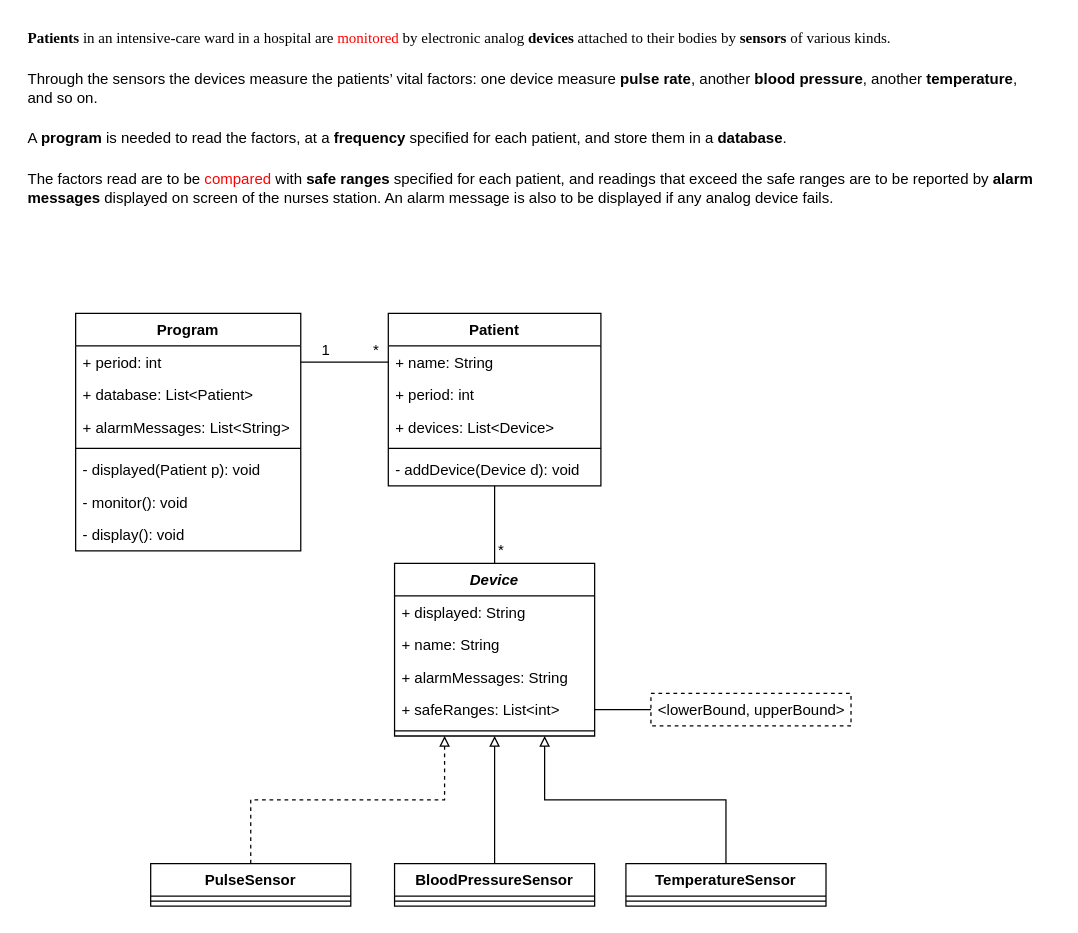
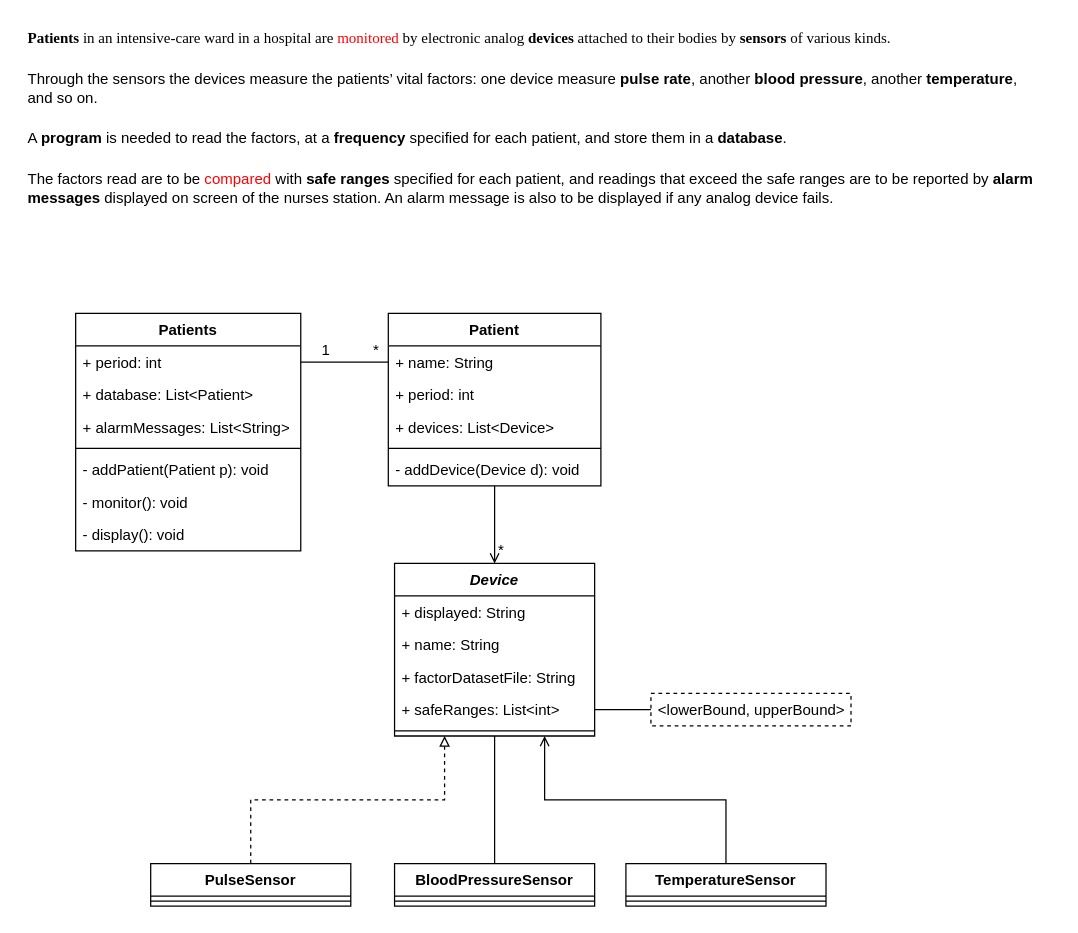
  <mxCell id="0" />
  <mxCell id="1" parent="0" />
  <mxCell id="2" value="&lt;span style=&quot;font-family: &amp;quot;trebuchet ms&amp;quot;; text-indent: -0.38in;&quot;&gt;&lt;b&gt;Patients &lt;/b&gt;&lt;/span&gt;&lt;span style=&quot;font-family: &amp;quot;trebuchet ms&amp;quot;; text-indent: -0.38in;&quot;&gt;in an intensive-care ward in a hospital are &lt;font color=&quot;#ff0000&quot;&gt;monitored&lt;/font&gt; by electronic analog&amp;nbsp;&lt;/span&gt;&lt;span style=&quot;font-family: &amp;quot;trebuchet ms&amp;quot;; text-indent: -0.38in;&quot;&gt;&lt;b&gt;devices&lt;/b&gt; attached to their bodies by &lt;b&gt;sensors&lt;/b&gt; of various kinds.&lt;/span&gt;&lt;span style=&quot;font-family: &amp;quot;trebuchet ms&amp;quot;; text-indent: -0.38in;&quot;&gt;&lt;br&gt;&lt;/span&gt;" style="text;html=1;align=left;verticalAlign=middle;resizable=0;points=[];autosize=1;strokeColor=none;fillColor=none;" vertex="1" parent="1"><mxGeometry x="20" y="20" width="800" height="20" as="geometry" /></mxCell>
- <mxCell id="3" style="edgeStyle=orthogonalEdgeStyle;rounded=0;orthogonalLoop=1;jettySize=auto;html=1;exitX=0.5;exitY=1;exitDx=0;exitDy=0;entryX=0.5;entryY=0;entryDx=0;entryDy=0;fontSize=12;fontColor=#000000;endArrow=none;endFill=0;" edge="1" parent="1" source="4" target="13"><mxGeometry relative="1" as="geometry" /></mxCell>
+ <mxCell id="3" style="edgeStyle=orthogonalEdgeStyle;rounded=0;orthogonalLoop=1;jettySize=auto;html=1;exitX=0.5;exitY=1;exitDx=0;exitDy=0;entryX=0.5;entryY=0;entryDx=0;entryDy=0;fontSize=12;fontColor=#000000;endArrow=open;endFill=0;" edge="1" parent="1" source="4" target="13"><mxGeometry relative="1" as="geometry" /></mxCell>
  <mxCell id="4" value="Patient" style="swimlane;fontStyle=1;align=center;verticalAlign=top;childLayout=stackLayout;horizontal=1;startSize=26;horizontalStack=0;resizeParent=1;resizeParentMax=0;resizeLast=0;collapsible=1;marginBottom=0;fontSize=12;fontColor=#000000;" vertex="1" parent="1"><mxGeometry x="310" y="250" width="170" height="138" as="geometry" /></mxCell>
  <mxCell id="5" value="+ name: String" style="text;strokeColor=none;fillColor=none;align=left;verticalAlign=top;spacingLeft=4;spacingRight=4;overflow=hidden;rotatable=0;points=[[0,0.5],[1,0.5]];portConstraint=eastwest;fontSize=12;fontColor=#000000;" vertex="1" parent="4"><mxGeometry y="26" width="170" height="26" as="geometry" /></mxCell>
  <mxCell id="6" value="+ period: int" style="text;strokeColor=none;fillColor=none;align=left;verticalAlign=top;spacingLeft=4;spacingRight=4;overflow=hidden;rotatable=0;points=[[0,0.5],[1,0.5]];portConstraint=eastwest;fontSize=12;fontColor=#000000;" vertex="1" parent="4"><mxGeometry y="52" width="170" height="26" as="geometry" /></mxCell>
  <mxCell id="7" value="+ devices: List&lt;Device&gt;" style="text;strokeColor=none;fillColor=none;align=left;verticalAlign=top;spacingLeft=4;spacingRight=4;overflow=hidden;rotatable=0;points=[[0,0.5],[1,0.5]];portConstraint=eastwest;fontSize=12;fontColor=#000000;" vertex="1" parent="4"><mxGeometry y="78" width="170" height="26" as="geometry" /></mxCell>
  <mxCell id="8" value="" style="line;strokeWidth=1;fillColor=none;align=left;verticalAlign=middle;spacingTop=-1;spacingLeft=3;spacingRight=3;rotatable=0;labelPosition=right;points=[];portConstraint=eastwest;fontSize=12;fontColor=#000000;" vertex="1" parent="4"><mxGeometry y="104" width="170" height="8" as="geometry" /></mxCell>
  <mxCell id="9" value="- addDevice(Device d): void" style="text;strokeColor=none;fillColor=none;align=left;verticalAlign=top;spacingLeft=4;spacingRight=4;overflow=hidden;rotatable=0;points=[[0,0.5],[1,0.5]];portConstraint=eastwest;fontSize=12;fontColor=#000000;" vertex="1" parent="4"><mxGeometry y="112" width="170" height="26" as="geometry" /></mxCell>
  <mxCell id="10" style="edgeStyle=orthogonalEdgeStyle;rounded=0;orthogonalLoop=1;jettySize=auto;html=1;exitX=0.5;exitY=0;exitDx=0;exitDy=0;entryX=0.25;entryY=1;entryDx=0;entryDy=0;fontSize=12;fontColor=#000000;endArrow=block;endFill=0;dashed=1;" edge="1" parent="1" source="19" target="13"><mxGeometry relative="1" as="geometry" /></mxCell>
- <mxCell id="11" style="edgeStyle=orthogonalEdgeStyle;rounded=0;orthogonalLoop=1;jettySize=auto;html=1;exitX=0.5;exitY=0;exitDx=0;exitDy=0;entryX=0.5;entryY=1;entryDx=0;entryDy=0;fontSize=12;fontColor=#000000;endArrow=block;endFill=0;" edge="1" parent="1" source="21" target="13"><mxGeometry relative="1" as="geometry" /></mxCell>
- <mxCell id="12" style="edgeStyle=orthogonalEdgeStyle;rounded=0;orthogonalLoop=1;jettySize=auto;html=1;exitX=0.5;exitY=0;exitDx=0;exitDy=0;entryX=0.75;entryY=1;entryDx=0;entryDy=0;fontSize=12;fontColor=#000000;endArrow=block;endFill=0;" edge="1" parent="1" source="23" target="13"><mxGeometry relative="1" as="geometry" /></mxCell>
+ <mxCell id="11" style="edgeStyle=orthogonalEdgeStyle;rounded=0;orthogonalLoop=1;jettySize=auto;html=1;exitX=0.5;exitY=0;exitDx=0;exitDy=0;entryX=0.5;entryY=1;entryDx=0;entryDy=0;fontSize=12;fontColor=#000000;endArrow=none;endFill=0;" edge="1" parent="1" source="21" target="13"><mxGeometry relative="1" as="geometry" /></mxCell>
+ <mxCell id="12" style="edgeStyle=orthogonalEdgeStyle;rounded=0;orthogonalLoop=1;jettySize=auto;html=1;exitX=0.5;exitY=0;exitDx=0;exitDy=0;entryX=0.75;entryY=1;entryDx=0;entryDy=0;fontSize=12;fontColor=#000000;endArrow=open;endFill=0;" edge="1" parent="1" source="23" target="13"><mxGeometry relative="1" as="geometry" /></mxCell>
  <mxCell id="13" value="Device" style="swimlane;fontStyle=3;align=center;verticalAlign=top;childLayout=stackLayout;horizontal=1;startSize=26;horizontalStack=0;resizeParent=1;resizeParentMax=0;resizeLast=0;collapsible=1;marginBottom=0;fontSize=12;fontColor=#000000;" vertex="1" parent="1"><mxGeometry x="315" y="450" width="160" height="138" as="geometry" /></mxCell>
  <mxCell id="14" value="+ displayed: String" style="text;strokeColor=none;fillColor=none;align=left;verticalAlign=top;spacingLeft=4;spacingRight=4;overflow=hidden;rotatable=0;points=[[0,0.5],[1,0.5]];portConstraint=eastwest;fontSize=12;fontColor=#000000;" vertex="1" parent="13"><mxGeometry y="26" width="160" height="26" as="geometry" /></mxCell>
  <mxCell id="15" value="+ name: String" style="text;strokeColor=none;fillColor=none;align=left;verticalAlign=top;spacingLeft=4;spacingRight=4;overflow=hidden;rotatable=0;points=[[0,0.5],[1,0.5]];portConstraint=eastwest;fontSize=12;fontColor=#000000;" vertex="1" parent="13"><mxGeometry y="52" width="160" height="26" as="geometry" /></mxCell>
- <mxCell id="16" value="+ alarmMessages: String" style="text;strokeColor=none;fillColor=none;align=left;verticalAlign=top;spacingLeft=4;spacingRight=4;overflow=hidden;rotatable=0;points=[[0,0.5],[1,0.5]];portConstraint=eastwest;fontSize=12;fontColor=#000000;" vertex="1" parent="13"><mxGeometry y="78" width="160" height="26" as="geometry" /></mxCell>
+ <mxCell id="16" value="+ factorDatasetFile: String" style="text;strokeColor=none;fillColor=none;align=left;verticalAlign=top;spacingLeft=4;spacingRight=4;overflow=hidden;rotatable=0;points=[[0,0.5],[1,0.5]];portConstraint=eastwest;fontSize=12;fontColor=#000000;" vertex="1" parent="13"><mxGeometry y="78" width="160" height="26" as="geometry" /></mxCell>
  <mxCell id="17" value="+ safeRanges: List&lt;int&gt;" style="text;strokeColor=none;fillColor=none;align=left;verticalAlign=top;spacingLeft=4;spacingRight=4;overflow=hidden;rotatable=0;points=[[0,0.5],[1,0.5]];portConstraint=eastwest;fontSize=12;fontColor=#000000;" vertex="1" parent="13"><mxGeometry y="104" width="160" height="26" as="geometry" /></mxCell>
  <mxCell id="18" value="" style="line;strokeWidth=1;fillColor=none;align=left;verticalAlign=middle;spacingTop=-1;spacingLeft=3;spacingRight=3;rotatable=0;labelPosition=right;points=[];portConstraint=eastwest;fontSize=12;fontColor=#000000;" vertex="1" parent="13"><mxGeometry y="130" width="160" height="8" as="geometry" /></mxCell>
  <mxCell id="19" value="PulseSensor" style="swimlane;fontStyle=1;align=center;verticalAlign=top;childLayout=stackLayout;horizontal=1;startSize=26;horizontalStack=0;resizeParent=1;resizeParentMax=0;resizeLast=0;collapsible=1;marginBottom=0;fontSize=12;fontColor=#000000;" vertex="1" parent="1"><mxGeometry x="120" y="690" width="160" height="34" as="geometry" /></mxCell>
  <mxCell id="20" value="" style="line;strokeWidth=1;fillColor=none;align=left;verticalAlign=middle;spacingTop=-1;spacingLeft=3;spacingRight=3;rotatable=0;labelPosition=right;points=[];portConstraint=eastwest;fontSize=12;fontColor=#000000;" vertex="1" parent="19"><mxGeometry y="26" width="160" height="8" as="geometry" /></mxCell>
  <mxCell id="21" value="BloodPressureSensor" style="swimlane;fontStyle=1;align=center;verticalAlign=top;childLayout=stackLayout;horizontal=1;startSize=26;horizontalStack=0;resizeParent=1;resizeParentMax=0;resizeLast=0;collapsible=1;marginBottom=0;fontSize=12;fontColor=#000000;" vertex="1" parent="1"><mxGeometry x="315" y="690" width="160" height="34" as="geometry" /></mxCell>
  <mxCell id="22" value="" style="line;strokeWidth=1;fillColor=none;align=left;verticalAlign=middle;spacingTop=-1;spacingLeft=3;spacingRight=3;rotatable=0;labelPosition=right;points=[];portConstraint=eastwest;fontSize=12;fontColor=#000000;" vertex="1" parent="21"><mxGeometry y="26" width="160" height="8" as="geometry" /></mxCell>
  <mxCell id="23" value="TemperatureSensor" style="swimlane;fontStyle=1;align=center;verticalAlign=top;childLayout=stackLayout;horizontal=1;startSize=26;horizontalStack=0;resizeParent=1;resizeParentMax=0;resizeLast=0;collapsible=1;marginBottom=0;fontSize=12;fontColor=#000000;" vertex="1" parent="1"><mxGeometry x="500" y="690" width="160" height="34" as="geometry" /></mxCell>
  <mxCell id="24" value="" style="line;strokeWidth=1;fillColor=none;align=left;verticalAlign=middle;spacingTop=-1;spacingLeft=3;spacingRight=3;rotatable=0;labelPosition=right;points=[];portConstraint=eastwest;fontSize=12;fontColor=#000000;" vertex="1" parent="23"><mxGeometry y="26" width="160" height="8" as="geometry" /></mxCell>
  <mxCell id="25" value="&lt;div&gt;Through the sensors the devices measure the patients’ vital factors: one device measure &lt;b&gt;pulse rate&lt;/b&gt;, another &lt;b&gt;blood pressure&lt;/b&gt;, another &lt;b&gt;temperature&lt;/b&gt;,&amp;nbsp;&lt;/div&gt;&lt;div&gt;and so on.&lt;/div&gt;" style="text;html=1;align=left;verticalAlign=middle;resizable=0;points=[];autosize=1;strokeColor=none;fillColor=none;fontSize=12;fontColor=#000000;" vertex="1" parent="1"><mxGeometry x="20" y="55" width="810" height="30" as="geometry" /></mxCell>
  <mxCell id="26" value="&lt;div&gt;A &lt;b&gt;program&lt;/b&gt; is needed to read the factors, at a &lt;b&gt;frequency&lt;/b&gt; specified for each patient, and store them in a &lt;b&gt;database&lt;/b&gt;.&amp;nbsp;&lt;/div&gt;" style="text;html=1;align=left;verticalAlign=middle;resizable=0;points=[];autosize=1;strokeColor=none;fillColor=none;fontSize=12;fontColor=#000000;" vertex="1" parent="1"><mxGeometry x="20" y="100" width="630" height="20" as="geometry" /></mxCell>
  <mxCell id="27" value="&lt;div&gt;The factors read are to be &lt;font color=&quot;#ff0000&quot;&gt;compared&lt;/font&gt; with &lt;b&gt;safe ranges&lt;/b&gt; specified for each patient, and readings that exceed the safe ranges are to be reported by &lt;b&gt;alarm&amp;nbsp;&lt;/b&gt;&lt;/div&gt;&lt;div&gt;&lt;b&gt;messages&lt;/b&gt; displayed on screen of the nurses station. An alarm message is also to be displayed if any analog device fails.&lt;/div&gt;" style="text;html=1;align=left;verticalAlign=middle;resizable=0;points=[];autosize=1;strokeColor=none;fillColor=none;fontSize=12;fontColor=#000000;" vertex="1" parent="1"><mxGeometry x="20" y="135" width="820" height="30" as="geometry" /></mxCell>
- <mxCell id="28" value="Program" style="swimlane;fontStyle=1;align=center;verticalAlign=top;childLayout=stackLayout;horizontal=1;startSize=26;horizontalStack=0;resizeParent=1;resizeParentMax=0;resizeLast=0;collapsible=1;marginBottom=0;fontSize=12;fontColor=#000000;" vertex="1" parent="1"><mxGeometry x="60" y="250" width="180" height="190" as="geometry" /></mxCell>
+ <mxCell id="28" value="Patients" style="swimlane;fontStyle=1;align=center;verticalAlign=top;childLayout=stackLayout;horizontal=1;startSize=26;horizontalStack=0;resizeParent=1;resizeParentMax=0;resizeLast=0;collapsible=1;marginBottom=0;fontSize=12;fontColor=#000000;" vertex="1" parent="1"><mxGeometry x="60" y="250" width="180" height="190" as="geometry" /></mxCell>
  <mxCell id="29" value="+ period: int" style="text;strokeColor=none;fillColor=none;align=left;verticalAlign=top;spacingLeft=4;spacingRight=4;overflow=hidden;rotatable=0;points=[[0,0.5],[1,0.5]];portConstraint=eastwest;fontSize=12;fontColor=#000000;" vertex="1" parent="28"><mxGeometry y="26" width="180" height="26" as="geometry" /></mxCell>
  <mxCell id="30" value="+ database: List&lt;Patient&gt;" style="text;strokeColor=none;fillColor=none;align=left;verticalAlign=top;spacingLeft=4;spacingRight=4;overflow=hidden;rotatable=0;points=[[0,0.5],[1,0.5]];portConstraint=eastwest;fontSize=12;fontColor=#000000;" vertex="1" parent="28"><mxGeometry y="52" width="180" height="26" as="geometry" /></mxCell>
  <mxCell id="31" value="+ alarmMessages: List&lt;String&gt;" style="text;strokeColor=none;fillColor=none;align=left;verticalAlign=top;spacingLeft=4;spacingRight=4;overflow=hidden;rotatable=0;points=[[0,0.5],[1,0.5]];portConstraint=eastwest;fontSize=12;fontColor=#000000;" vertex="1" parent="28"><mxGeometry y="78" width="180" height="26" as="geometry" /></mxCell>
  <mxCell id="32" value="" style="line;strokeWidth=1;fillColor=none;align=left;verticalAlign=middle;spacingTop=-1;spacingLeft=3;spacingRight=3;rotatable=0;labelPosition=right;points=[];portConstraint=eastwest;fontSize=12;fontColor=#000000;" vertex="1" parent="28"><mxGeometry y="104" width="180" height="8" as="geometry" /></mxCell>
- <mxCell id="33" value="- displayed(Patient p): void" style="text;strokeColor=none;fillColor=none;align=left;verticalAlign=top;spacingLeft=4;spacingRight=4;overflow=hidden;rotatable=0;points=[[0,0.5],[1,0.5]];portConstraint=eastwest;fontSize=12;fontColor=#000000;" vertex="1" parent="28"><mxGeometry y="112" width="180" height="26" as="geometry" /></mxCell>
+ <mxCell id="33" value="- addPatient(Patient p): void" style="text;strokeColor=none;fillColor=none;align=left;verticalAlign=top;spacingLeft=4;spacingRight=4;overflow=hidden;rotatable=0;points=[[0,0.5],[1,0.5]];portConstraint=eastwest;fontSize=12;fontColor=#000000;" vertex="1" parent="28"><mxGeometry y="112" width="180" height="26" as="geometry" /></mxCell>
  <mxCell id="34" value="- monitor(): void" style="text;strokeColor=none;fillColor=none;align=left;verticalAlign=top;spacingLeft=4;spacingRight=4;overflow=hidden;rotatable=0;points=[[0,0.5],[1,0.5]];portConstraint=eastwest;fontSize=12;fontColor=#000000;" vertex="1" parent="28"><mxGeometry y="138" width="180" height="26" as="geometry" /></mxCell>
  <mxCell id="35" value="- display(): void" style="text;strokeColor=none;fillColor=none;align=left;verticalAlign=top;spacingLeft=4;spacingRight=4;overflow=hidden;rotatable=0;points=[[0,0.5],[1,0.5]];portConstraint=eastwest;fontSize=12;fontColor=#000000;" vertex="1" parent="28"><mxGeometry y="164" width="180" height="26" as="geometry" /></mxCell>
  <mxCell id="36" value="*" style="text;html=1;align=center;verticalAlign=middle;resizable=0;points=[];autosize=1;strokeColor=none;fillColor=none;fontSize=12;fontColor=#000000;" vertex="1" parent="1"><mxGeometry x="390" y="430" width="20" height="20" as="geometry" /></mxCell>
  <mxCell id="37" style="edgeStyle=orthogonalEdgeStyle;rounded=0;orthogonalLoop=1;jettySize=auto;html=1;exitX=1;exitY=0.5;exitDx=0;exitDy=0;entryX=0;entryY=0.5;entryDx=0;entryDy=0;fontSize=12;fontColor=#000000;endArrow=none;endFill=0;" edge="1" parent="1" source="29" target="5"><mxGeometry relative="1" as="geometry" /></mxCell>
  <mxCell id="38" value="*" style="text;html=1;align=center;verticalAlign=middle;resizable=0;points=[];autosize=1;strokeColor=none;fillColor=none;fontSize=12;fontColor=#000000;" vertex="1" parent="1"><mxGeometry x="290" y="270" width="20" height="20" as="geometry" /></mxCell>
  <mxCell id="39" value="1" style="text;html=1;align=center;verticalAlign=middle;resizable=0;points=[];autosize=1;strokeColor=none;fillColor=none;fontSize=12;fontColor=#000000;" vertex="1" parent="1"><mxGeometry x="250" y="270" width="20" height="20" as="geometry" /></mxCell>
  <mxCell id="40" value="&lt;lowerBound, upperBound&gt;" style="text;strokeColor=default;fillColor=none;align=left;verticalAlign=top;spacingLeft=4;spacingRight=4;overflow=hidden;rotatable=0;points=[[0,0.5],[1,0.5]];portConstraint=eastwest;fontSize=12;fontColor=#000000;dashed=1;" vertex="1" parent="1"><mxGeometry x="520" y="554" width="160" height="26" as="geometry" /></mxCell>
  <mxCell id="41" style="edgeStyle=orthogonalEdgeStyle;rounded=0;orthogonalLoop=1;jettySize=auto;html=1;exitX=1;exitY=0.5;exitDx=0;exitDy=0;entryX=0;entryY=0.5;entryDx=0;entryDy=0;fontSize=12;fontColor=#000000;endArrow=none;endFill=0;" edge="1" parent="1" source="17" target="40"><mxGeometry relative="1" as="geometry" /></mxCell>
